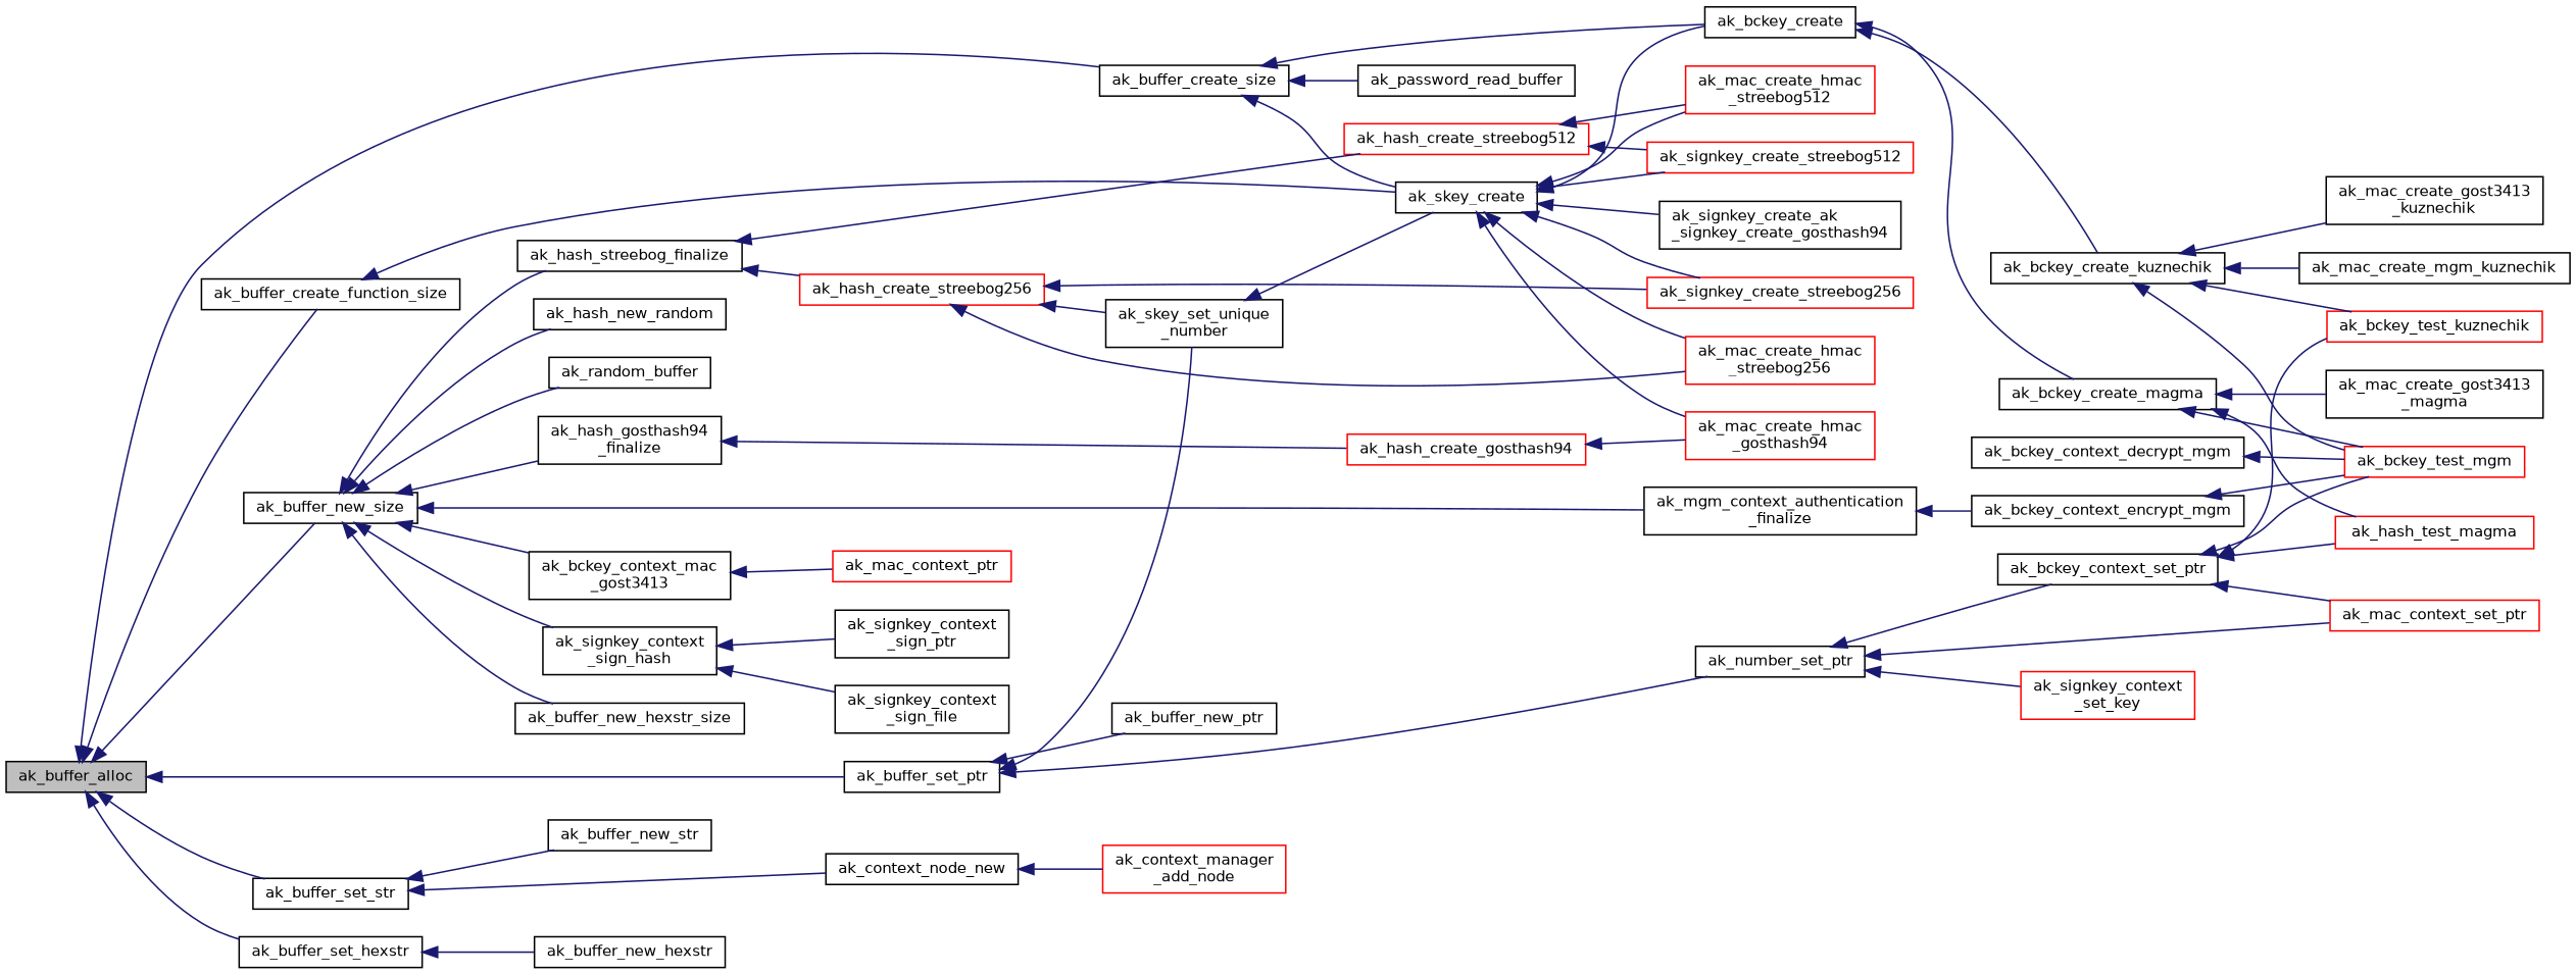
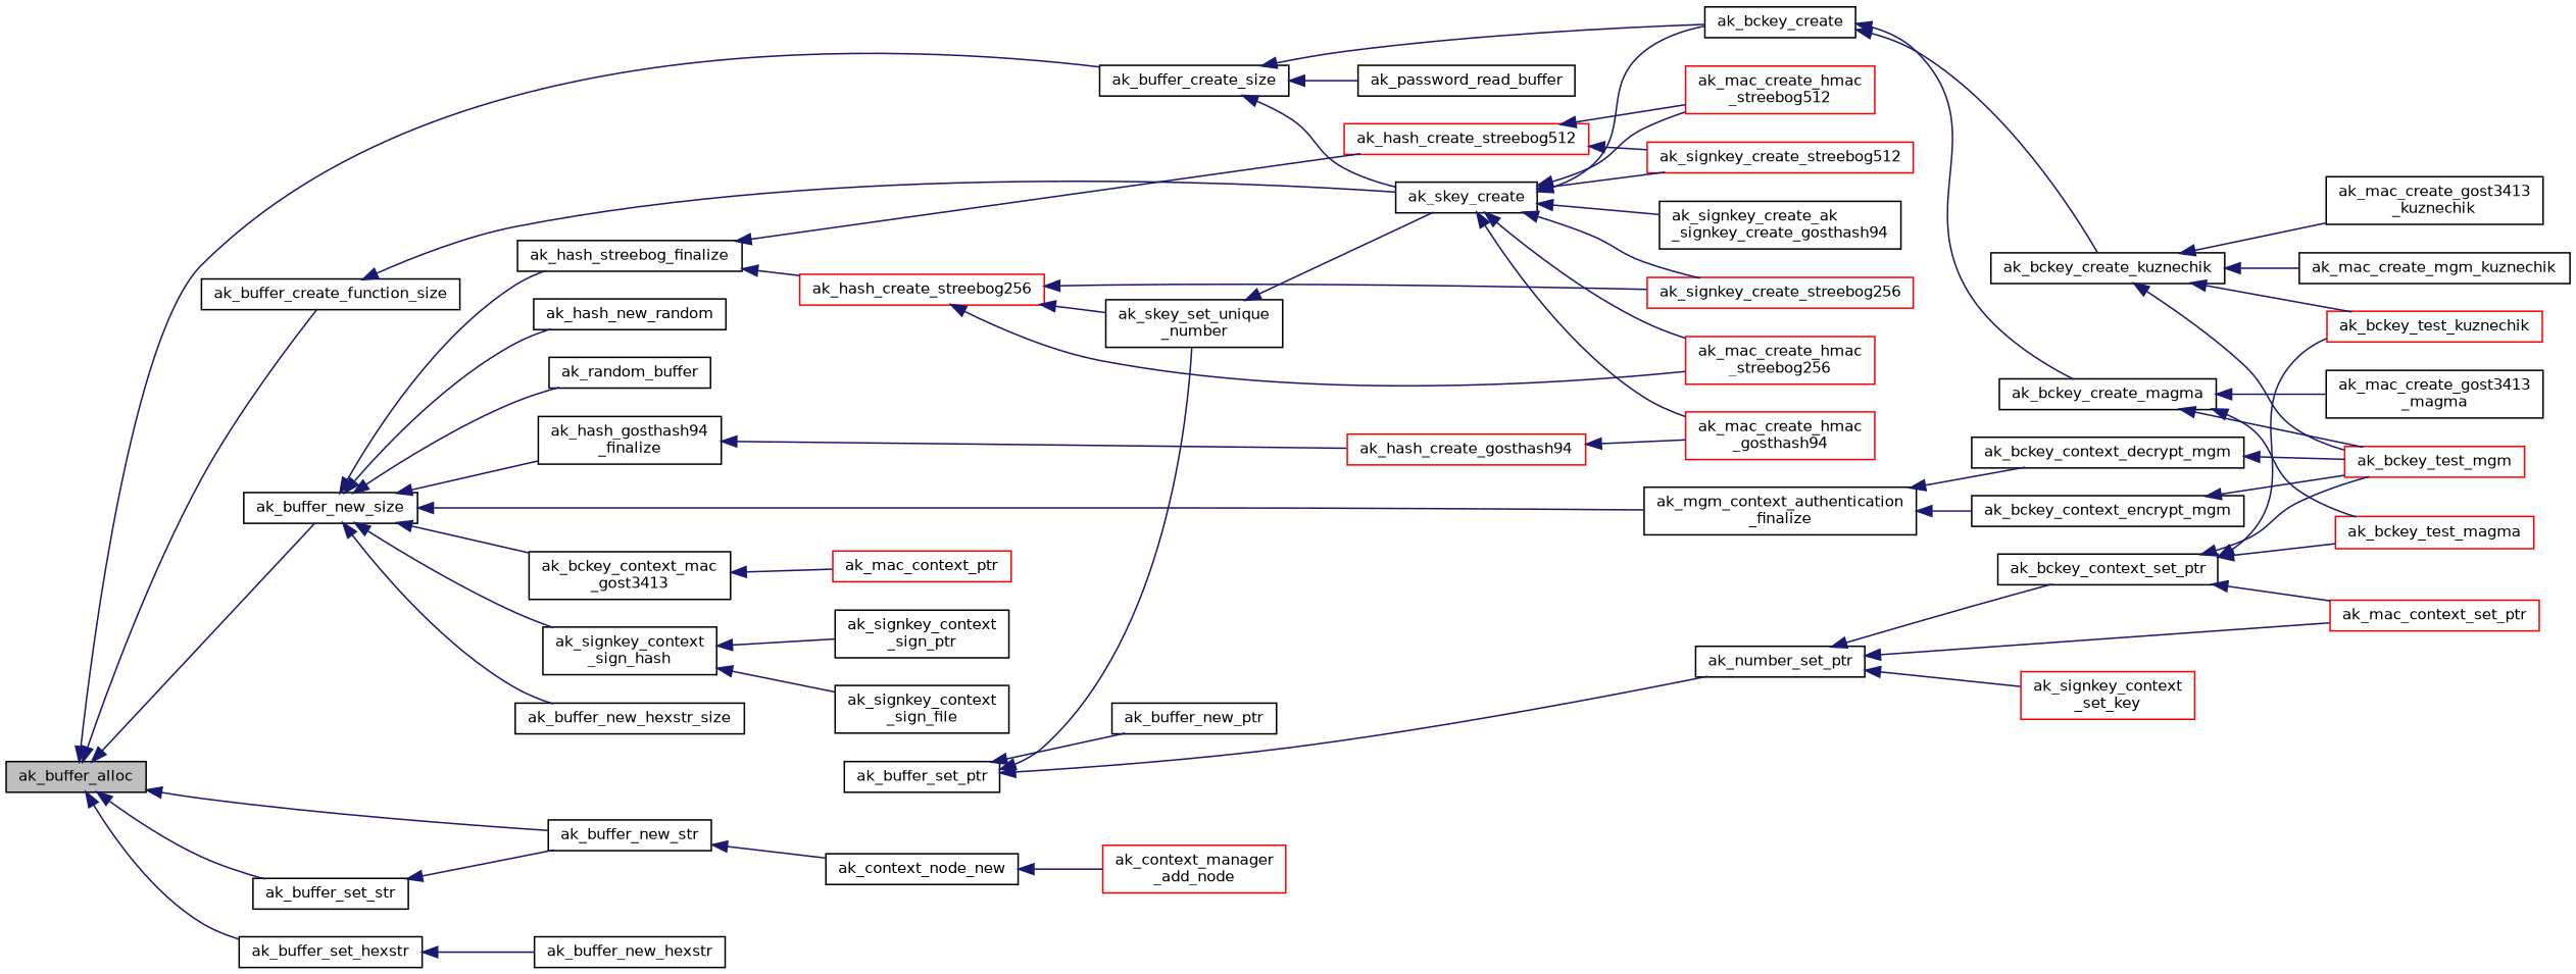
  digraph {
    rankdir=LR
    node [color=black fillcolor=white fontname=Helvetica fontsize=10 shape=record style=filled]
    edge [color=midnightblue dir=back fontname=Helvetica fontsize=10 labelfontname=Helvetica labelfontsize=10 style=solid]
    n1 [fillcolor=grey75 fontcolor=black height=0.2 label=ak_buffer_alloc width=0.4]
    n2 [height=0.2 label=ak_buffer_create_size width=0.4]
    n3 [height=0.2 label=ak_buffer_create_function_size width=0.4]
    n4 [height=0.2 label=ak_buffer_new_size width=0.4]
    n5 [height=0.2 label=ak_buffer_set_ptr width=0.4]
    n6 [height=0.2 label=ak_buffer_set_str width=0.4]
    n7 [height=0.2 label=ak_buffer_set_hexstr width=0.4]
    n8 [height=0.2 label=ak_bckey_create width=0.4]
    n9 [height=0.2 label=ak_skey_create width=0.4]
    n10 [height=0.2 label=ak_password_read_buffer width=0.4]
    n11 [height=0.2 label="ak_mgm_context_authentication\l_finalize" width=0.4]
    n12 [height=0.2 label="ak_bckey_context_mac\l_gost3413" width=0.4]
    n13 [height=0.2 label=ak_buffer_new_hexstr_size width=0.4]
    n14 [height=0.2 label=ak_hash_new_random width=0.4]
    n15 [height=0.2 label="ak_hash_gosthash94\l_finalize" width=0.4]
    n16 [height=0.2 label=ak_random_buffer width=0.4]
    n17 [height=0.2 label="ak_signkey_context\l_sign_hash" width=0.4]
    n18 [height=0.2 label=ak_hash_streebog_finalize width=0.4]
    n19 [height=0.2 label="ak_skey_set_unique\l_number" width=0.4]
    n20 [height=0.2 label=ak_buffer_new_ptr width=0.4]
    n21 [height=0.2 label=ak_number_set_ptr width=0.4]
    n22 [height=0.2 label=ak_buffer_new_str width=0.4]
    n23 [height=0.2 label=ak_context_node_new width=0.4]
    n24 [height=0.2 label=ak_buffer_new_hexstr width=0.4]
    n25 [height=0.2 label=ak_bckey_create_kuznechik width=0.4]
    n26 [height=0.2 label=ak_bckey_create_magma width=0.4]
    n27 [color=red height=0.2 label="ak_mac_create_hmac\l_streebog256" width=0.4]
    n28 [color=red height=0.2 label="ak_mac_create_hmac\l_streebog512" width=0.4]
    n29 [color=red height=0.2 label="ak_mac_create_hmac\l_gosthash94" width=0.4]
    n30 [color=red height=0.2 label=ak_signkey_create_streebog256 width=0.4]
    n31 [color=red height=0.2 label=ak_signkey_create_streebog512 width=0.4]
    n32 [height=0.2 label="ak_signkey_create_ak\l_signkey_create_gosthash94" width=0.4]
    n33 [height=0.2 label=ak_mac_create_mgm_kuznechik width=0.4]
    n34 [color=red height=0.2 label=ak_bckey_test_mgm width=0.4]
    n35 [height=0.2 label="ak_mac_create_gost3413\l_kuznechik" width=0.4]
    n36 [color=red height=0.2 label=ak_bckey_test_kuznechik width=0.4]
    n37 [height=0.2 label="ak_mac_create_gost3413\l_magma" width=0.4]
-   n38 [color=red height=0.2 label=ak_hash_test_magma width=0.4]
+   n38 [color=red height=0.2 label=ak_bckey_test_magma width=0.4]
    n39 [height=0.2 label=ak_bckey_context_encrypt_mgm width=0.4]
    n40 [height=0.2 label=ak_bckey_context_decrypt_mgm width=0.4]
    n41 [color=red height=0.2 label=ak_mac_context_ptr width=0.4]
    n42 [color=red height=0.2 label=ak_hash_create_gosthash94 width=0.4]
    n43 [height=0.2 label="ak_signkey_context\l_sign_ptr" width=0.4]
    n44 [height=0.2 label="ak_signkey_context\l_sign_file" width=0.4]
    n45 [color=red height=0.2 label=ak_hash_create_streebog256 width=0.4]
    n46 [color=red height=0.2 label=ak_hash_create_streebog512 width=0.4]
    n47 [height=0.2 label=ak_bckey_context_set_ptr width=0.4]
    n48 [color=red height=0.2 label=ak_mac_context_set_ptr width=0.4]
    n49 [color=red height=0.2 label="ak_signkey_context\l_set_key" width=0.4]
    n50 [color=red height=0.2 label="ak_context_manager\l_add_node" width=0.4]
    n1 -> n2
    n1 -> n3
    n1 -> n4
-   n1 -> n5
+   n1 -> n22
    n1 -> n6
    n1 -> n7
    n2 -> n8
    n2 -> n9
    n2 -> n10
    n3 -> n9
    n4 -> n11
    n4 -> n12
    n4 -> n13
    n4 -> n14
    n4 -> n15
    n4 -> n16
    n4 -> n17
    n4 -> n18
    n5 -> n19
    n5 -> n20
    n5 -> n21
    n6 -> n22
-   n6 -> n23
+   n22 -> n23
    n7 -> n24
    n8 -> n25
    n8 -> n26
    n9 -> n8
    n9 -> n27
    n9 -> n28
    n9 -> n29
    n9 -> n30
    n9 -> n31
    n9 -> n32
    n11 -> n39
+   n11 -> n40
    n12 -> n41
    n15 -> n42
    n17 -> n43
    n17 -> n44
    n18 -> n45
    n18 -> n46
    n19 -> n9
    n21 -> n47
    n21 -> n48
    n21 -> n49
    n23 -> n50
    n25 -> n33
    n25 -> n34
    n25 -> n35
    n25 -> n36
    n26 -> n34
    n26 -> n37
    n26 -> n38
    n39 -> n34
    n40 -> n34
    n42 -> n29
    n45 -> n19
    n45 -> n27
    n45 -> n30
    n46 -> n28
    n46 -> n31
    n47 -> n34
    n47 -> n36
    n47 -> n38
    n47 -> n48
  }
